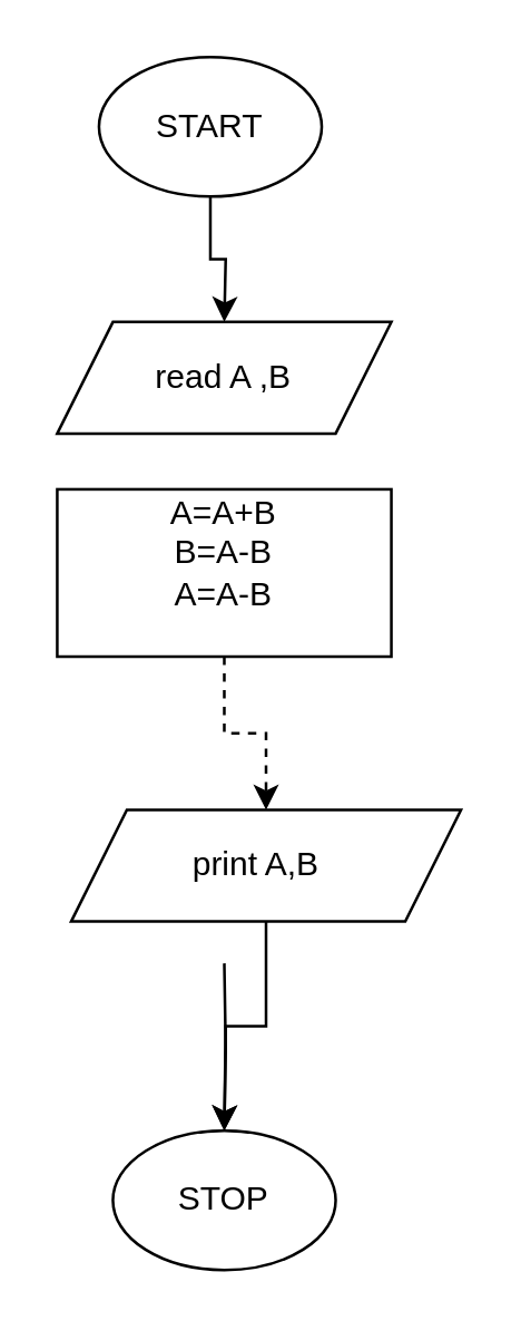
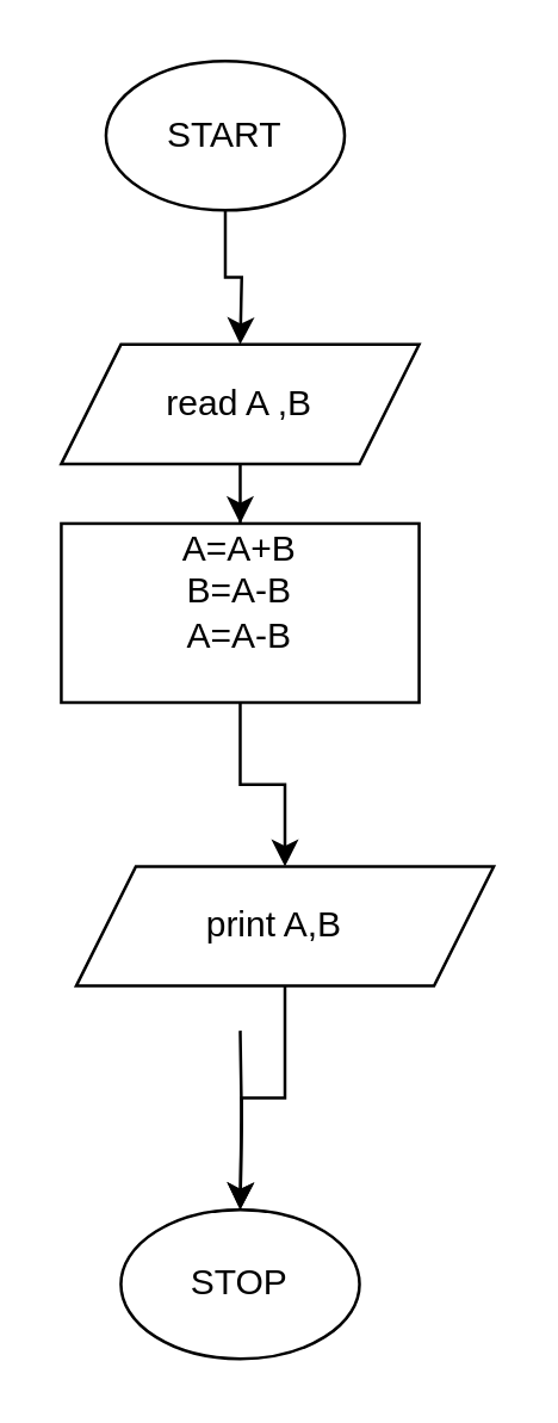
  <mxCell id="0" />
  <mxCell id="1" parent="0" />
  <mxCell id="2" style="edgeStyle=orthogonalEdgeStyle;rounded=0;orthogonalLoop=1;jettySize=auto;html=1;entryX=0.5;entryY=0;entryDx=0;entryDy=0;" edge="1" parent="1" target="5"><mxGeometry relative="1" as="geometry"><mxPoint x="80" y="345" as="sourcePoint" /></mxGeometry></mxCell>
  <mxCell id="3" style="edgeStyle=orthogonalEdgeStyle;rounded=0;orthogonalLoop=1;jettySize=auto;html=1;entryX=0.5;entryY=0;entryDx=0;entryDy=0;" edge="1" parent="1" source="4"><mxGeometry relative="1" as="geometry"><mxPoint x="80" y="115" as="targetPoint" /></mxGeometry></mxCell>
  <mxCell id="4" value="START" style="ellipse;whiteSpace=wrap;html=1;" vertex="1" parent="1"><mxGeometry x="35" y="20" width="80" height="50" as="geometry" /></mxCell>
  <mxCell id="5" value="STOP" style="ellipse;whiteSpace=wrap;html=1;" vertex="1" parent="1"><mxGeometry x="40" y="405" width="80" height="50" as="geometry" /></mxCell>
+ <mxCell id="6" style="edgeStyle=orthogonalEdgeStyle;rounded=0;orthogonalLoop=1;jettySize=auto;html=1;entryX=0.5;entryY=0;entryDx=0;entryDy=0;" edge="1" parent="1" source="7" target="12"><mxGeometry relative="1" as="geometry" /></mxCell>
  <mxCell id="7" value="&lt;span&gt;read A ,B&lt;/span&gt;" style="shape=parallelogram;perimeter=parallelogramPerimeter;whiteSpace=wrap;html=1;fixedSize=1;" vertex="1" parent="1"><mxGeometry x="20" y="115" width="120" height="40" as="geometry" /></mxCell>
  <mxCell id="8" style="edgeStyle=orthogonalEdgeStyle;rounded=0;orthogonalLoop=1;jettySize=auto;html=1;exitX=0.5;exitY=1;exitDx=0;exitDy=0;" edge="1" parent="1" source="9"><mxGeometry relative="1" as="geometry"><mxPoint x="80" y="405" as="targetPoint" /></mxGeometry></mxCell>
  <mxCell id="9" value="&lt;span&gt;print A,B&amp;nbsp;&amp;nbsp;&lt;/span&gt;" style="shape=parallelogram;perimeter=parallelogramPerimeter;whiteSpace=wrap;html=1;fixedSize=1;" vertex="1" parent="1"><mxGeometry x="25" y="290" width="140" height="40" as="geometry" /></mxCell>
  <mxCell id="10" style="edgeStyle=orthogonalEdgeStyle;rounded=0;orthogonalLoop=1;jettySize=auto;html=1;exitX=0.5;exitY=1;exitDx=0;exitDy=0;" edge="1" parent="1" source="12"><mxGeometry relative="1" as="geometry"><mxPoint x="80" y="225" as="targetPoint" /></mxGeometry></mxCell>
- <mxCell id="11" style="edgeStyle=orthogonalEdgeStyle;rounded=0;orthogonalLoop=1;jettySize=auto;html=1;exitX=0.5;exitY=1;exitDx=0;exitDy=0;entryX=0.5;entryY=0;entryDx=0;entryDy=0;dashed=1;" edge="1" parent="1" source="12" target="9"><mxGeometry relative="1" as="geometry" /></mxCell>
+ <mxCell id="11" style="edgeStyle=orthogonalEdgeStyle;rounded=0;orthogonalLoop=1;jettySize=auto;html=1;exitX=0.5;exitY=1;exitDx=0;exitDy=0;entryX=0.5;entryY=0;entryDx=0;entryDy=0;" edge="1" parent="1" source="12" target="9"><mxGeometry relative="1" as="geometry" /></mxCell>
  <mxCell id="12" value="&lt;span&gt;A=A+B&lt;br&gt;B=A-B&lt;br&gt;A=A-B&lt;br&gt;&lt;br&gt;&lt;/span&gt;" style="rounded=0;whiteSpace=wrap;html=1;" vertex="1" parent="1"><mxGeometry x="20" y="175" width="120" height="60" as="geometry" /></mxCell>
